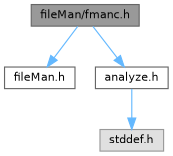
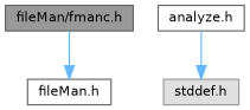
  digraph {
    node [color=grey40 fillcolor=white fontname=Helvetica fontsize=10 shape=box style=filled]
    edge [color=steelblue1 fontname=Helvetica fontsize=10 labelfontname=Helvetica labelfontsize=10 style=solid]
    n1 [color=gray40 fillcolor=grey60 fontcolor=black height=0.2 label="fileMan/fmanc.h" width=0.4]
    n2 [height=0.2 label="fileMan.h" width=0.4]
    n3 [height=0.2 label="analyze.h" width=0.4]
    n4 [color=grey60 fillcolor="#E0E0E0" height=0.2 label="stddef.h" width=0.4]
    n1 -> n2
-   n1 -> n3
    n3 -> n4
  }
